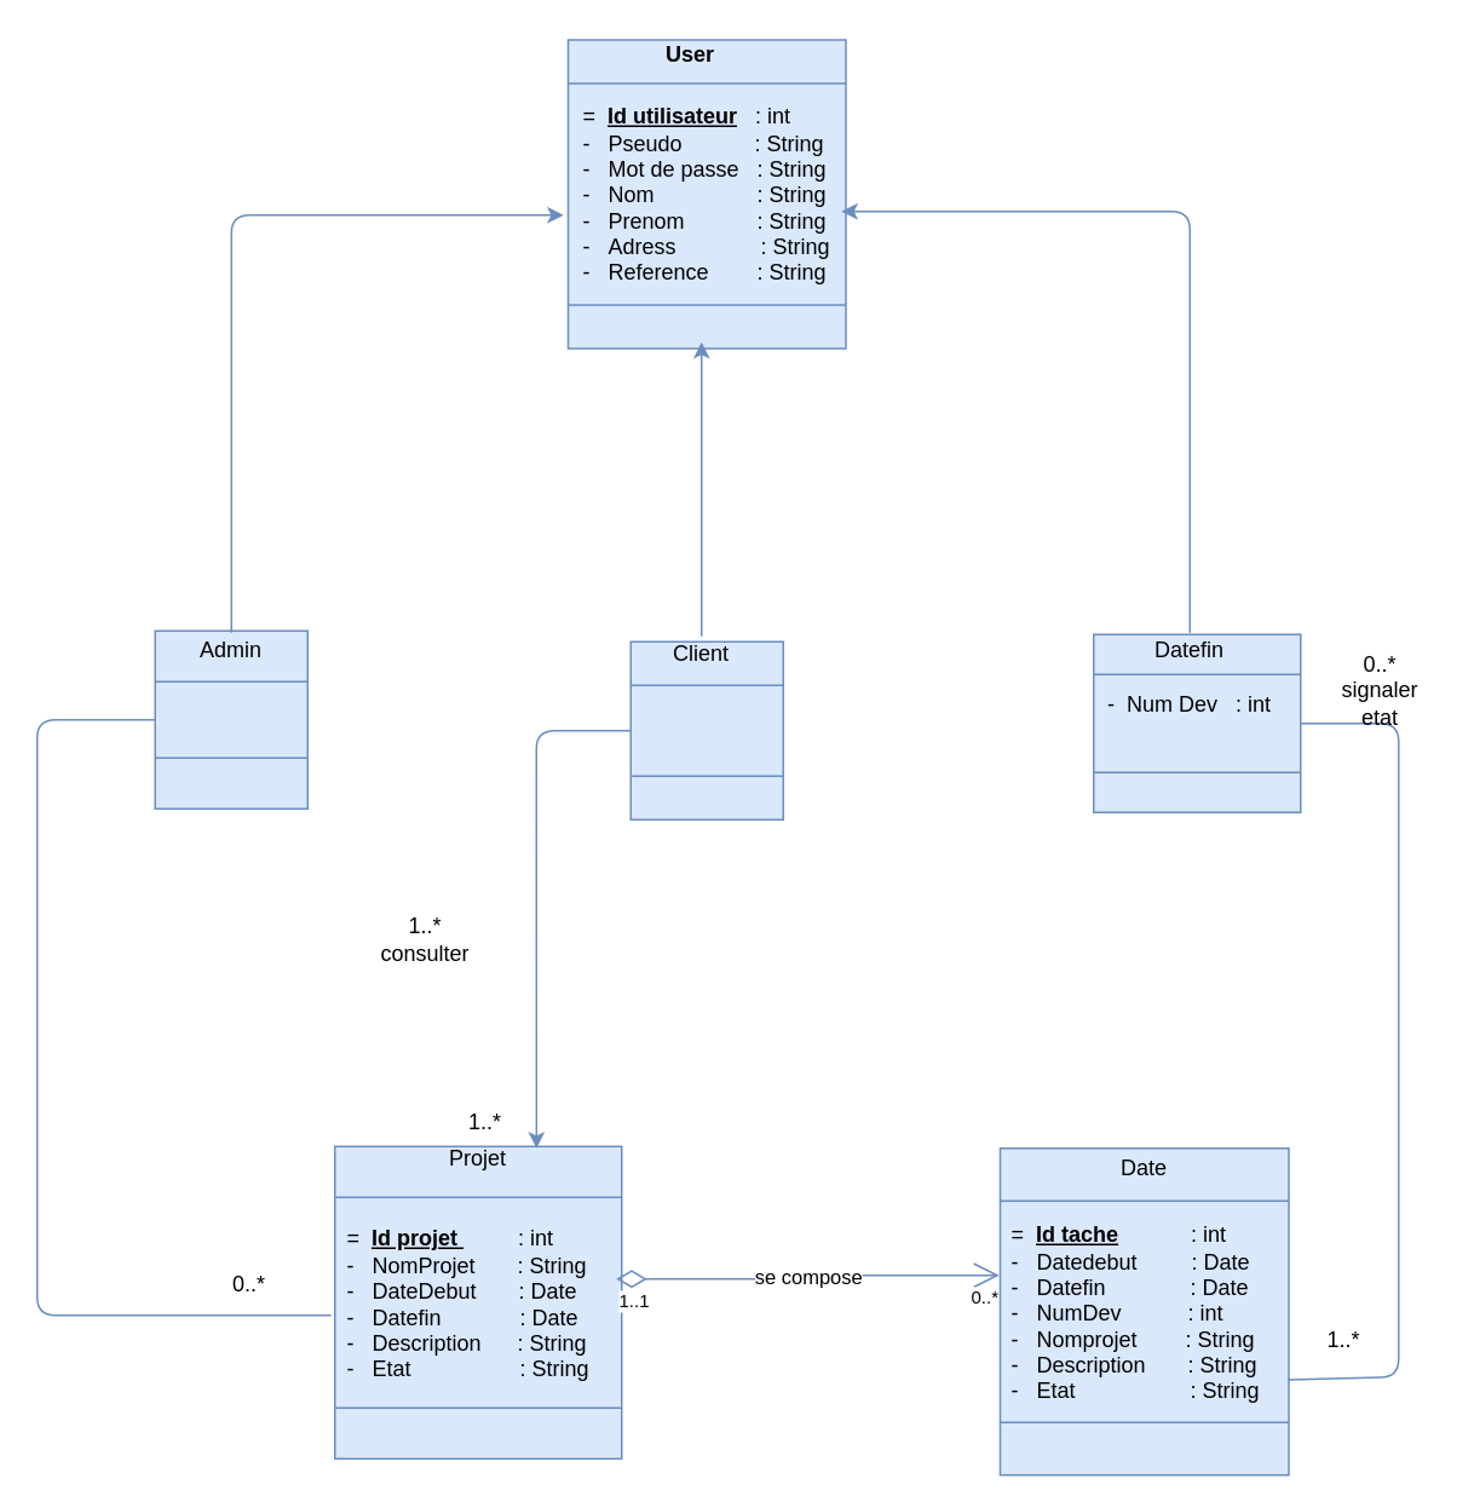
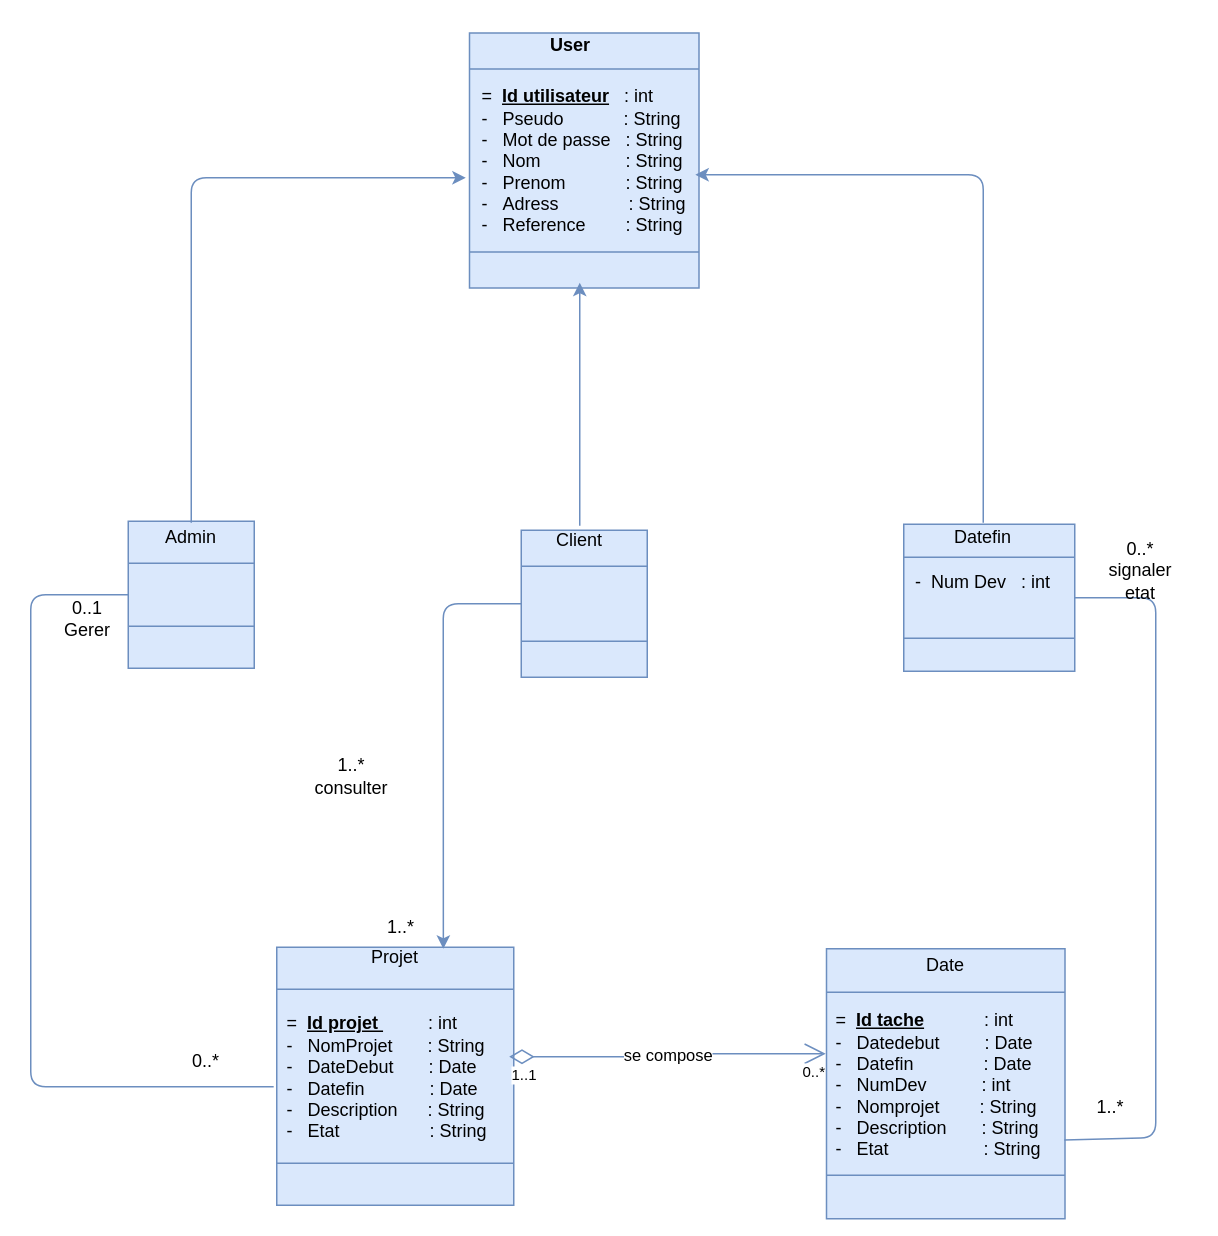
  <mxCell id="0" />
  <mxCell id="1" parent="0" />
  <mxCell id="2" value="" style="shape=process;whiteSpace=wrap;html=1;backgroundOutline=1;rotation=90;size=0.141;fillColor=#dae8fc;strokeColor=#6c8ebf;" parent="1" vertex="1"><mxGeometry x="304" y="30" width="170" height="153" as="geometry" /></mxCell>
  <mxCell id="3" value="" style="shape=process;whiteSpace=wrap;html=1;backgroundOutline=1;rotation=90;size=0.286;fillColor=#dae8fc;strokeColor=#6c8ebf;" parent="1" vertex="1"><mxGeometry x="78" y="354" width="98" height="84" as="geometry" /></mxCell>
  <mxCell id="4" value="" style="shape=process;whiteSpace=wrap;html=1;backgroundOutline=1;rotation=90;size=0.245;fillColor=#dae8fc;strokeColor=#6c8ebf;" parent="1" vertex="1"><mxGeometry x="340" y="360" width="98" height="84" as="geometry" /></mxCell>
  <mxCell id="5" value="" style="shape=process;whiteSpace=wrap;html=1;backgroundOutline=1;rotation=90;size=0.224;fillColor=#dae8fc;strokeColor=#6c8ebf;" parent="1" vertex="1"><mxGeometry x="610" y="341" width="98" height="114" as="geometry" /></mxCell>
  <mxCell id="6" value="" style="shape=process;whiteSpace=wrap;html=1;backgroundOutline=1;rotation=90;size=0.165;fillColor=#dae8fc;strokeColor=#6c8ebf;" parent="1" vertex="1"><mxGeometry x="177" y="638" width="172" height="158" as="geometry" /></mxCell>
  <mxCell id="7" value="" style="shape=process;whiteSpace=wrap;html=1;backgroundOutline=1;rotation=90;size=0.163;fillColor=#dae8fc;strokeColor=#6c8ebf;" parent="1" vertex="1"><mxGeometry x="540" y="642.5" width="180" height="159" as="geometry" /></mxCell>
  <mxCell id="8" value="&lt;b&gt;User&lt;/b&gt;" style="text;html=1;strokeColor=none;fillColor=none;align=center;verticalAlign=middle;whiteSpace=wrap;rounded=0;" parent="1" vertex="1"><mxGeometry x="360" y="20" width="40" height="20" as="geometry" /></mxCell>
  <mxCell id="9" value="Admin" style="text;html=1;strokeColor=none;fillColor=none;align=center;verticalAlign=middle;whiteSpace=wrap;rounded=0;" parent="1" vertex="1"><mxGeometry x="107" y="348" width="40" height="20" as="geometry" /></mxCell>
  <mxCell id="10" value="Client" style="text;html=1;strokeColor=none;fillColor=none;align=center;verticalAlign=middle;whiteSpace=wrap;rounded=0;" parent="1" vertex="1"><mxGeometry x="366" y="350" width="40" height="20" as="geometry" /></mxCell>
  <mxCell id="11" value="Datefin" style="text;html=1;strokeColor=none;fillColor=none;align=center;verticalAlign=middle;whiteSpace=wrap;rounded=0;" parent="1" vertex="1"><mxGeometry x="635" y="348" width="40" height="20" as="geometry" /></mxCell>
  <mxCell id="12" value="Projet" style="text;html=1;strokeColor=none;fillColor=none;align=center;verticalAlign=middle;whiteSpace=wrap;rounded=0;" parent="1" vertex="1"><mxGeometry x="243" y="628" width="40" height="20" as="geometry" /></mxCell>
  <mxCell id="13" value="Date" style="text;html=1;strokeColor=none;fillColor=none;align=center;verticalAlign=middle;whiteSpace=wrap;rounded=0;" parent="1" vertex="1"><mxGeometry x="610" y="632.5" width="40" height="20" as="geometry" /></mxCell>
  <mxCell id="14" value="=&amp;nbsp; &lt;u&gt;&lt;b&gt;Id utilisateur&lt;/b&gt;&lt;/u&gt;&amp;nbsp; &amp;nbsp;: int&lt;br&gt;-&amp;nbsp; &amp;nbsp;Pseudo&amp;nbsp; &amp;nbsp; &amp;nbsp; &amp;nbsp; &amp;nbsp; &amp;nbsp; : String&lt;br&gt;-&amp;nbsp; &amp;nbsp;Mot de passe&amp;nbsp; &amp;nbsp;: String&lt;br&gt;-&amp;nbsp; &amp;nbsp;Nom&amp;nbsp; &amp;nbsp; &amp;nbsp; &amp;nbsp; &amp;nbsp; &amp;nbsp; &amp;nbsp; &amp;nbsp; &amp;nbsp;: String&lt;br&gt;-&amp;nbsp; &amp;nbsp;Prenom&amp;nbsp; &amp;nbsp; &amp;nbsp; &amp;nbsp; &amp;nbsp; &amp;nbsp; : String&lt;br&gt;-&amp;nbsp; &amp;nbsp;Adress&amp;nbsp; &amp;nbsp; &amp;nbsp; &amp;nbsp; &amp;nbsp; &amp;nbsp; &amp;nbsp; : String&lt;br&gt;-&amp;nbsp; &amp;nbsp;Reference&amp;nbsp; &amp;nbsp; &amp;nbsp; &amp;nbsp; : String" style="text;html=1;strokeColor=none;fillColor=none;align=left;verticalAlign=middle;whiteSpace=wrap;rounded=0;" parent="1" vertex="1"><mxGeometry x="319" y="52" width="140" height="110" as="geometry" /></mxCell>
  <mxCell id="15" value="-&amp;nbsp; Num Dev&amp;nbsp; &amp;nbsp;: int" style="text;html=1;strokeColor=none;fillColor=none;align=center;verticalAlign=middle;whiteSpace=wrap;rounded=0;" parent="1" vertex="1"><mxGeometry x="605" y="378" width="100" height="20" as="geometry" /></mxCell>
  <mxCell id="16" value="&lt;span&gt;=&amp;nbsp;&amp;nbsp;&lt;/span&gt;&lt;u&gt;&lt;b&gt;Id projet&amp;nbsp;&lt;/b&gt;&lt;/u&gt;&lt;span&gt;&amp;nbsp; &amp;nbsp; &amp;nbsp; &amp;nbsp; &amp;nbsp;: int&lt;/span&gt;&lt;br&gt;&lt;span&gt;-&amp;nbsp; &amp;nbsp;NomProjet&amp;nbsp; &amp;nbsp; &amp;nbsp; &amp;nbsp;: String&lt;/span&gt;&lt;br&gt;&lt;span&gt;-&amp;nbsp; &amp;nbsp;DateDebut&amp;nbsp; &amp;nbsp; &amp;nbsp; &amp;nbsp;: Date&lt;/span&gt;&lt;br&gt;&lt;span&gt;-&amp;nbsp; &amp;nbsp;Datefin&amp;nbsp; &amp;nbsp; &amp;nbsp; &amp;nbsp; &amp;nbsp; &amp;nbsp; &amp;nbsp;: Date&lt;/span&gt;&lt;br&gt;&lt;span&gt;-&amp;nbsp; &amp;nbsp;Description&amp;nbsp; &amp;nbsp; &amp;nbsp; : String&lt;/span&gt;&lt;br&gt;&lt;span&gt;-&amp;nbsp; &amp;nbsp;Etat&amp;nbsp; &amp;nbsp; &amp;nbsp; &amp;nbsp; &amp;nbsp; &amp;nbsp; &amp;nbsp; &amp;nbsp; &amp;nbsp; : String&lt;/span&gt;" style="text;html=1;strokeColor=none;fillColor=none;align=left;verticalAlign=middle;whiteSpace=wrap;rounded=0;" parent="1" vertex="1"><mxGeometry x="189" y="658" width="150" height="120" as="geometry" /></mxCell>
  <mxCell id="17" value="&lt;span&gt;=&amp;nbsp;&amp;nbsp;&lt;/span&gt;&lt;u&gt;&lt;b&gt;Id tache&lt;/b&gt;&lt;/u&gt;&lt;span&gt;&amp;nbsp; &amp;nbsp; &amp;nbsp; &amp;nbsp; &amp;nbsp; &amp;nbsp; : int&lt;/span&gt;&lt;br&gt;&lt;span&gt;-&amp;nbsp; &amp;nbsp;Datedebut&amp;nbsp; &amp;nbsp; &amp;nbsp; &amp;nbsp; &amp;nbsp;: Date&amp;nbsp;&lt;br&gt;&lt;/span&gt;&lt;span&gt;-&amp;nbsp; &amp;nbsp;Datefin&amp;nbsp; &amp;nbsp; &amp;nbsp; &amp;nbsp; &amp;nbsp; &amp;nbsp; &amp;nbsp; : Date&amp;nbsp;&amp;nbsp;&lt;/span&gt;&lt;br&gt;&lt;span&gt;-&amp;nbsp; &amp;nbsp;NumDev&amp;nbsp; &amp;nbsp; &amp;nbsp; &amp;nbsp; &amp;nbsp; &amp;nbsp;: int&lt;/span&gt;&lt;br&gt;&lt;span&gt;-&amp;nbsp; &amp;nbsp;Nomprojet&amp;nbsp; &amp;nbsp; &amp;nbsp; &amp;nbsp; : String&lt;/span&gt;&lt;br&gt;&lt;span&gt;-&amp;nbsp; &amp;nbsp;Description&amp;nbsp; &amp;nbsp; &amp;nbsp; &amp;nbsp;: String&lt;/span&gt;&lt;br&gt;&lt;span&gt;-&amp;nbsp; &amp;nbsp;Etat&amp;nbsp; &amp;nbsp; &amp;nbsp; &amp;nbsp; &amp;nbsp; &amp;nbsp; &amp;nbsp; &amp;nbsp; &amp;nbsp; &amp;nbsp;: String&lt;/span&gt;" style="text;html=1;strokeColor=none;fillColor=none;align=left;verticalAlign=middle;whiteSpace=wrap;rounded=0;" parent="1" vertex="1"><mxGeometry x="555" y="662.5" width="150" height="120" as="geometry" /></mxCell>
  <mxCell id="18" value="" style="endArrow=classic;html=1;exitX=0.5;exitY=0;exitDx=0;exitDy=0;fillColor=#dae8fc;strokeColor=#6c8ebf;" parent="1" source="10" edge="1"><mxGeometry width="50" height="50" relative="1" as="geometry"><mxPoint x="370" y="308" as="sourcePoint" /><mxPoint x="386" y="188" as="targetPoint" /></mxGeometry></mxCell>
  <mxCell id="19" value="" style="endArrow=classic;html=1;exitX=0.5;exitY=0;exitDx=0;exitDy=0;fillColor=#dae8fc;strokeColor=#6c8ebf;" parent="1" source="9" edge="1"><mxGeometry width="50" height="50" relative="1" as="geometry"><mxPoint x="100" y="298" as="sourcePoint" /><mxPoint x="310" y="118" as="targetPoint" /><Array as="points"><mxPoint x="127" y="118" /></Array></mxGeometry></mxCell>
  <mxCell id="20" value="" style="endArrow=classic;html=1;entryX=1.029;entryY=0.582;entryDx=0;entryDy=0;entryPerimeter=0;exitX=0.5;exitY=0;exitDx=0;exitDy=0;fillColor=#dae8fc;strokeColor=#6c8ebf;" parent="1" source="11" target="14" edge="1"><mxGeometry width="50" height="50" relative="1" as="geometry"><mxPoint x="630" y="318" as="sourcePoint" /><mxPoint x="680" y="268" as="targetPoint" /><Array as="points"><mxPoint x="655" y="116" /></Array></mxGeometry></mxCell>
  <mxCell id="21" value="" style="endArrow=classic;html=1;entryX=0.006;entryY=0.297;entryDx=0;entryDy=0;entryPerimeter=0;exitX=0.5;exitY=1;exitDx=0;exitDy=0;fillColor=#dae8fc;strokeColor=#6c8ebf;" parent="1" source="4" target="6" edge="1"><mxGeometry width="50" height="50" relative="1" as="geometry"><mxPoint x="350" y="548" as="sourcePoint" /><mxPoint x="400" y="498" as="targetPoint" /><Array as="points"><mxPoint x="295" y="402" /></Array></mxGeometry></mxCell>
  <mxCell id="22" value="1..*&lt;br&gt;consulter" style="text;html=1;strokeColor=none;fillColor=none;align=center;verticalAlign=middle;whiteSpace=wrap;rounded=0;" parent="1" vertex="1"><mxGeometry x="214" y="507" width="40" height="20" as="geometry" /></mxCell>
  <mxCell id="23" value="1..*" style="text;html=1;strokeColor=none;fillColor=none;align=center;verticalAlign=middle;whiteSpace=wrap;rounded=0;" parent="1" vertex="1"><mxGeometry x="247" y="608" width="40" height="20" as="geometry" /></mxCell>
  <mxCell id="24" value="" style="endArrow=none;html=1;entryX=0.5;entryY=0;entryDx=0;entryDy=0;exitX=1.027;exitY=0.808;exitDx=0;exitDy=0;exitPerimeter=0;fillColor=#dae8fc;strokeColor=#6c8ebf;" parent="1" source="17" target="5" edge="1"><mxGeometry width="50" height="50" relative="1" as="geometry"><mxPoint x="680" y="598" as="sourcePoint" /><mxPoint x="730" y="548" as="targetPoint" /><Array as="points"><mxPoint x="770" y="758" /><mxPoint x="770" y="398" /></Array></mxGeometry></mxCell>
  <mxCell id="25" value="0..*&lt;br&gt;signaler etat" style="text;html=1;strokeColor=none;fillColor=none;align=center;verticalAlign=middle;whiteSpace=wrap;rounded=0;" parent="1" vertex="1"><mxGeometry x="730" y="370" width="60" height="20" as="geometry" /></mxCell>
  <mxCell id="26" value="1..*" style="text;html=1;strokeColor=none;fillColor=none;align=center;verticalAlign=middle;whiteSpace=wrap;rounded=0;" parent="1" vertex="1"><mxGeometry x="720" y="728" width="40" height="20" as="geometry" /></mxCell>
  <mxCell id="27" value="" style="endArrow=none;html=1;entryX=0.541;entryY=1.013;entryDx=0;entryDy=0;entryPerimeter=0;exitX=0.5;exitY=1;exitDx=0;exitDy=0;fillColor=#dae8fc;strokeColor=#6c8ebf;" parent="1" source="3" target="6" edge="1"><mxGeometry width="50" height="50" relative="1" as="geometry"><mxPoint x="10" y="708" as="sourcePoint" /><mxPoint x="60" y="658" as="targetPoint" /><Array as="points"><mxPoint x="20" y="396" /><mxPoint x="20" y="724" /></Array></mxGeometry></mxCell>
+ <mxCell id="28" value="0..1&lt;br&gt;Gerer" style="text;html=1;strokeColor=none;fillColor=none;align=center;verticalAlign=middle;whiteSpace=wrap;rounded=0;" parent="1" vertex="1"><mxGeometry x="38" y="402" width="40" height="20" as="geometry" /></mxCell>
  <mxCell id="29" value="0..*" style="text;html=1;strokeColor=none;fillColor=none;align=center;verticalAlign=middle;whiteSpace=wrap;rounded=0;" parent="1" vertex="1"><mxGeometry x="117" y="697" width="40" height="20" as="geometry" /></mxCell>
  <mxCell id="30" value="se compose" style="endArrow=open;html=1;endSize=12;startArrow=diamondThin;startSize=14;startFill=0;edgeStyle=orthogonalEdgeStyle;exitX=1;exitY=0.5;exitDx=0;exitDy=0;entryX=-0.033;entryY=0.446;entryDx=0;entryDy=0;entryPerimeter=0;fillColor=#dae8fc;strokeColor=#6c8ebf;" parent="1" edge="1"><mxGeometry relative="1" as="geometry"><mxPoint x="339" y="704" as="sourcePoint" /><mxPoint x="550" y="702" as="targetPoint" /><Array as="points"><mxPoint x="445" y="704" /><mxPoint x="445" y="702" /></Array></mxGeometry></mxCell>
  <mxCell id="31" value="1..1" style="resizable=0;html=1;align=left;verticalAlign=top;labelBackgroundColor=#ffffff;fontSize=10;" parent="30" connectable="0" vertex="1"><mxGeometry x="-1" relative="1" as="geometry" /></mxCell>
  <mxCell id="32" value="0..*" style="resizable=0;html=1;align=right;verticalAlign=top;labelBackgroundColor=#ffffff;fontSize=10;" parent="30" connectable="0" vertex="1"><mxGeometry x="1" relative="1" as="geometry" /></mxCell>
